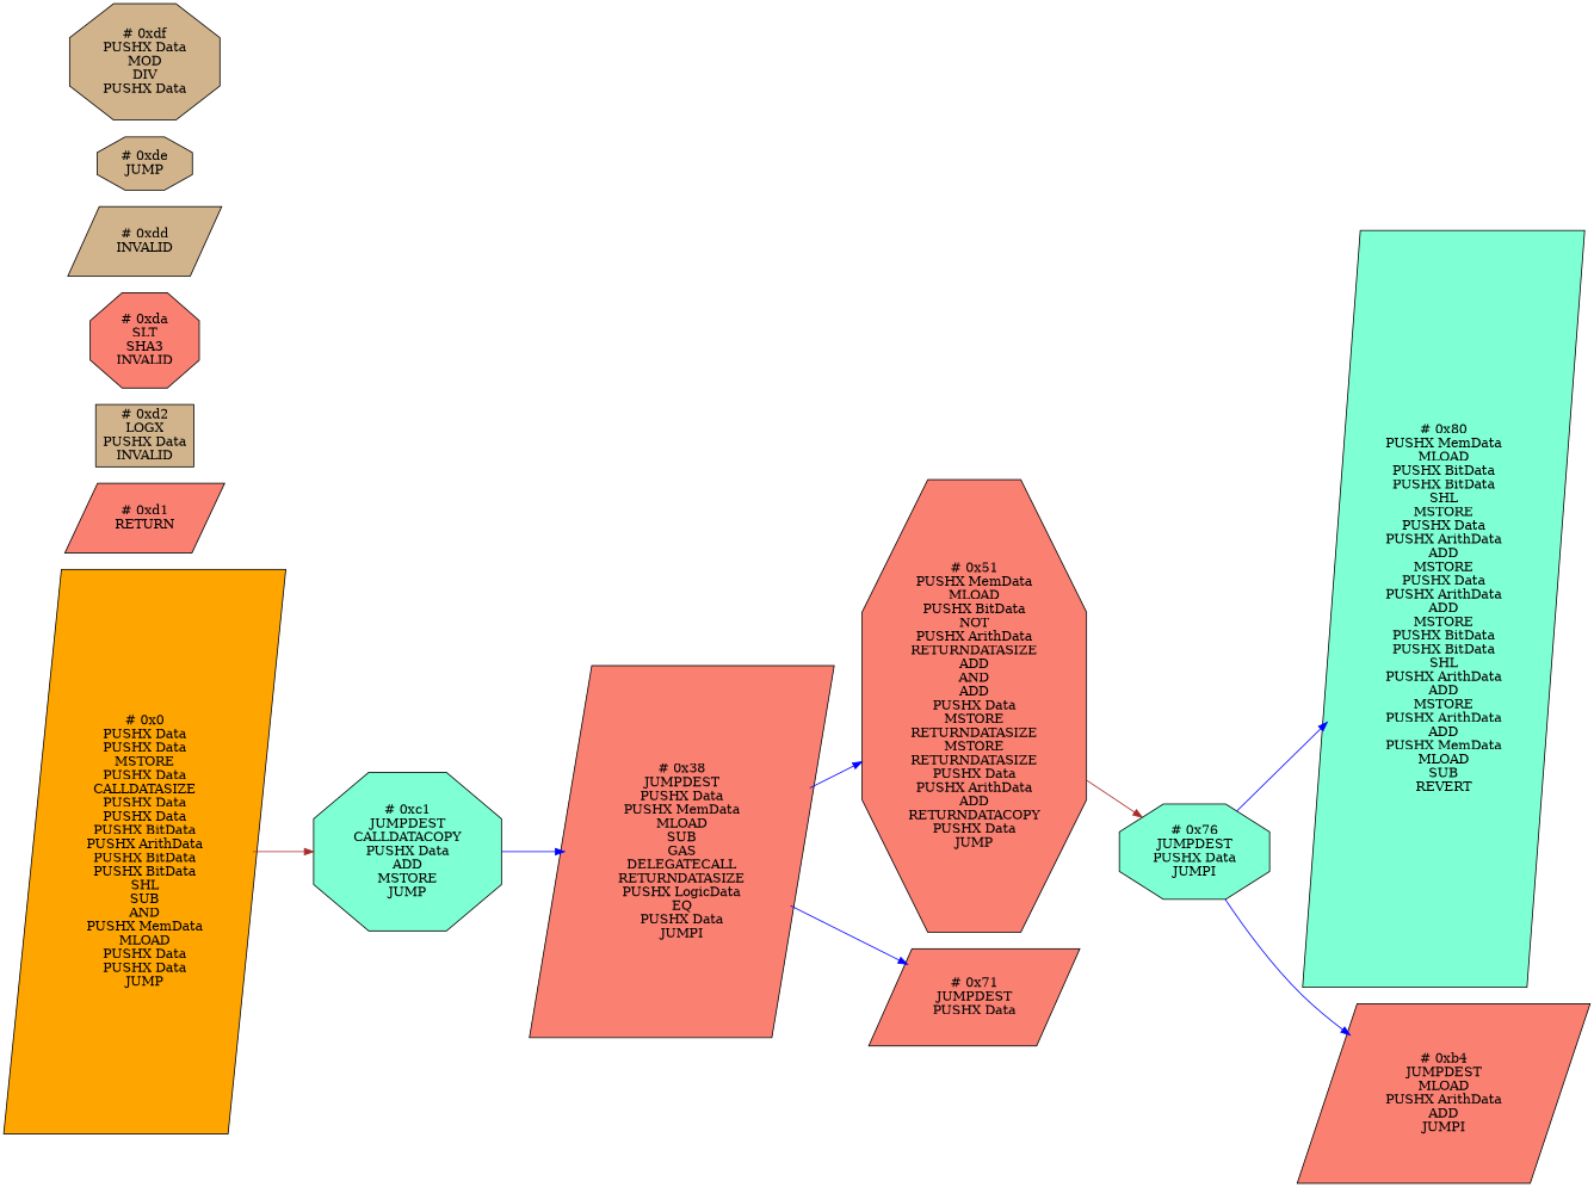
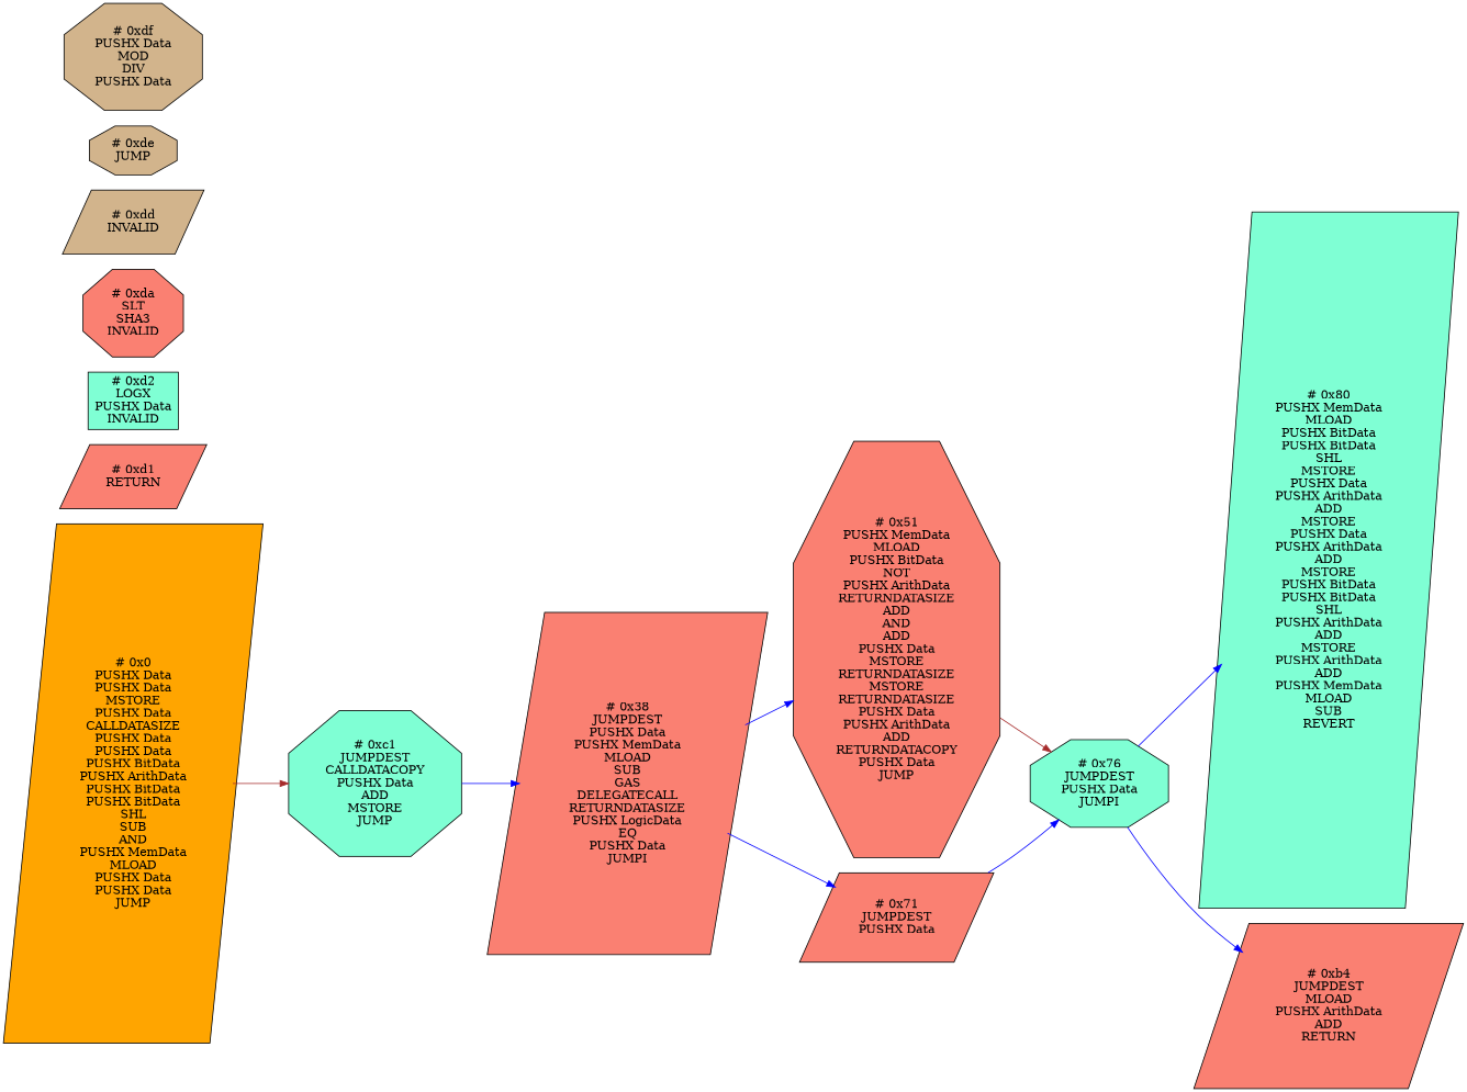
  digraph {
    compound=true
    rankdir=LR
    node [fillcolor=salmon shape=parallelogram style=filled]
    edge [color=blue]
    n1 [fillcolor=orange label="# 0x0\nPUSHX Data\nPUSHX Data\nMSTORE\nPUSHX Data\nCALLDATASIZE\nPUSHX Data\nPUSHX Data\nPUSHX BitData\nPUSHX ArithData\nPUSHX BitData\nPUSHX BitData\nSHL\nSUB\nAND\nPUSHX MemData\nMLOAD\nPUSHX Data\nPUSHX Data\nJUMP\n"]
    n2 [fillcolor=aquamarine label="# 0xc1\nJUMPDEST\nCALLDATACOPY\nPUSHX Data\nADD\nMSTORE\nJUMP\n" shape=octagon]
    n3 [label="# 0x38\nJUMPDEST\nPUSHX Data\nPUSHX MemData\nMLOAD\nSUB\nGAS\nDELEGATECALL\nRETURNDATASIZE\nPUSHX LogicData\nEQ\nPUSHX Data\nJUMPI\n"]
    n4 [label="# 0x51\nPUSHX MemData\nMLOAD\nPUSHX BitData\nNOT\nPUSHX ArithData\nRETURNDATASIZE\nADD\nAND\nADD\nPUSHX Data\nMSTORE\nRETURNDATASIZE\nMSTORE\nRETURNDATASIZE\nPUSHX Data\nPUSHX ArithData\nADD\nRETURNDATACOPY\nPUSHX Data\nJUMP\n" shape=octagon]
    n5 [label="# 0x71\nJUMPDEST\nPUSHX Data\n"]
    n6 [fillcolor=aquamarine label="# 0x76\nJUMPDEST\nPUSHX Data\nJUMPI\n" shape=octagon]
    n7 [fillcolor=aquamarine label="# 0x80\nPUSHX MemData\nMLOAD\nPUSHX BitData\nPUSHX BitData\nSHL\nMSTORE\nPUSHX Data\nPUSHX ArithData\nADD\nMSTORE\nPUSHX Data\nPUSHX ArithData\nADD\nMSTORE\nPUSHX BitData\nPUSHX BitData\nSHL\nPUSHX ArithData\nADD\nMSTORE\nPUSHX ArithData\nADD\nPUSHX MemData\nMLOAD\nSUB\nREVERT\n"]
-   n8 [label="# 0xb4\nJUMPDEST\nMLOAD\nPUSHX ArithData\nADD\nJUMPI\n"]
+   n8 [label="# 0xb4\nJUMPDEST\nMLOAD\nPUSHX ArithData\nADD\nRETURN\n"]
    n9 [label="# 0xd1\nRETURN\n"]
-   n10 [fillcolor=tan label="# 0xd2\nLOGX\nPUSHX Data\nINVALID\n" shape=box]
+   n10 [fillcolor=aquamarine label="# 0xd2\nLOGX\nPUSHX Data\nINVALID\n" shape=box]
    n11 [label="# 0xda\nSLT\nSHA3\nINVALID\n" shape=octagon]
    n12 [fillcolor=tan label="# 0xdd\nINVALID\n"]
    n13 [fillcolor=tan label="# 0xde\nJUMP\n" shape=octagon]
    n14 [fillcolor=tan label="# 0xdf\nPUSHX Data\nMOD\nDIV\nPUSHX Data\n" shape=octagon]
    n1 -> n2 [color=brown]
    n2 -> n3
    n3 -> n4
    n3 -> n5
    n4 -> n6 [color=brown]
+   n5 -> n6
    n6 -> n7
    n6 -> n8
  }
